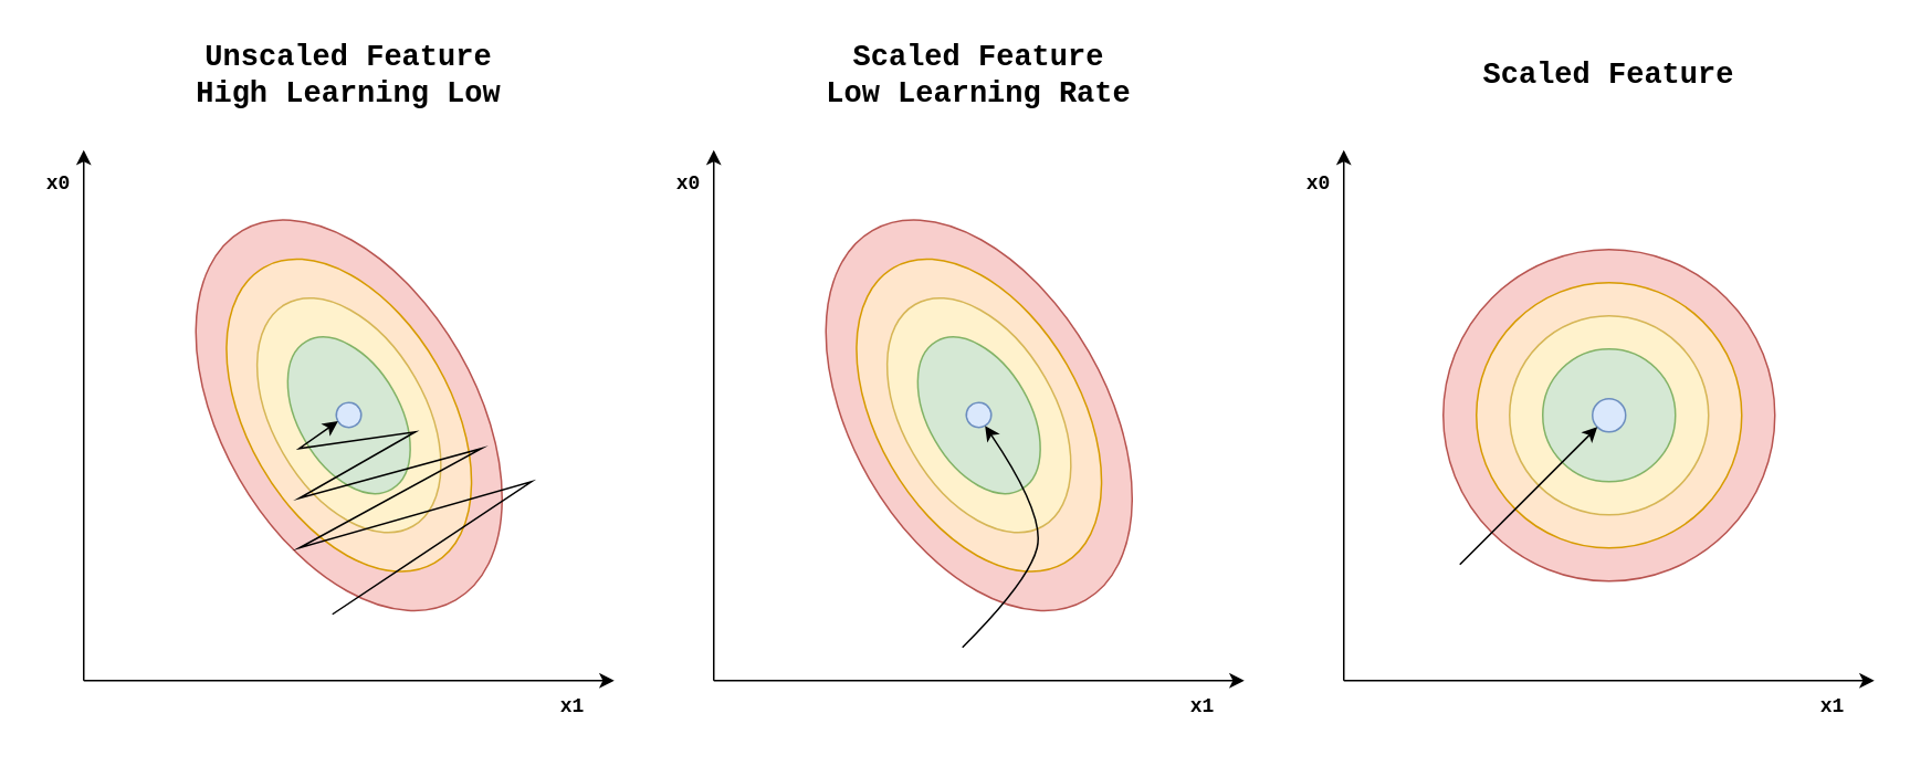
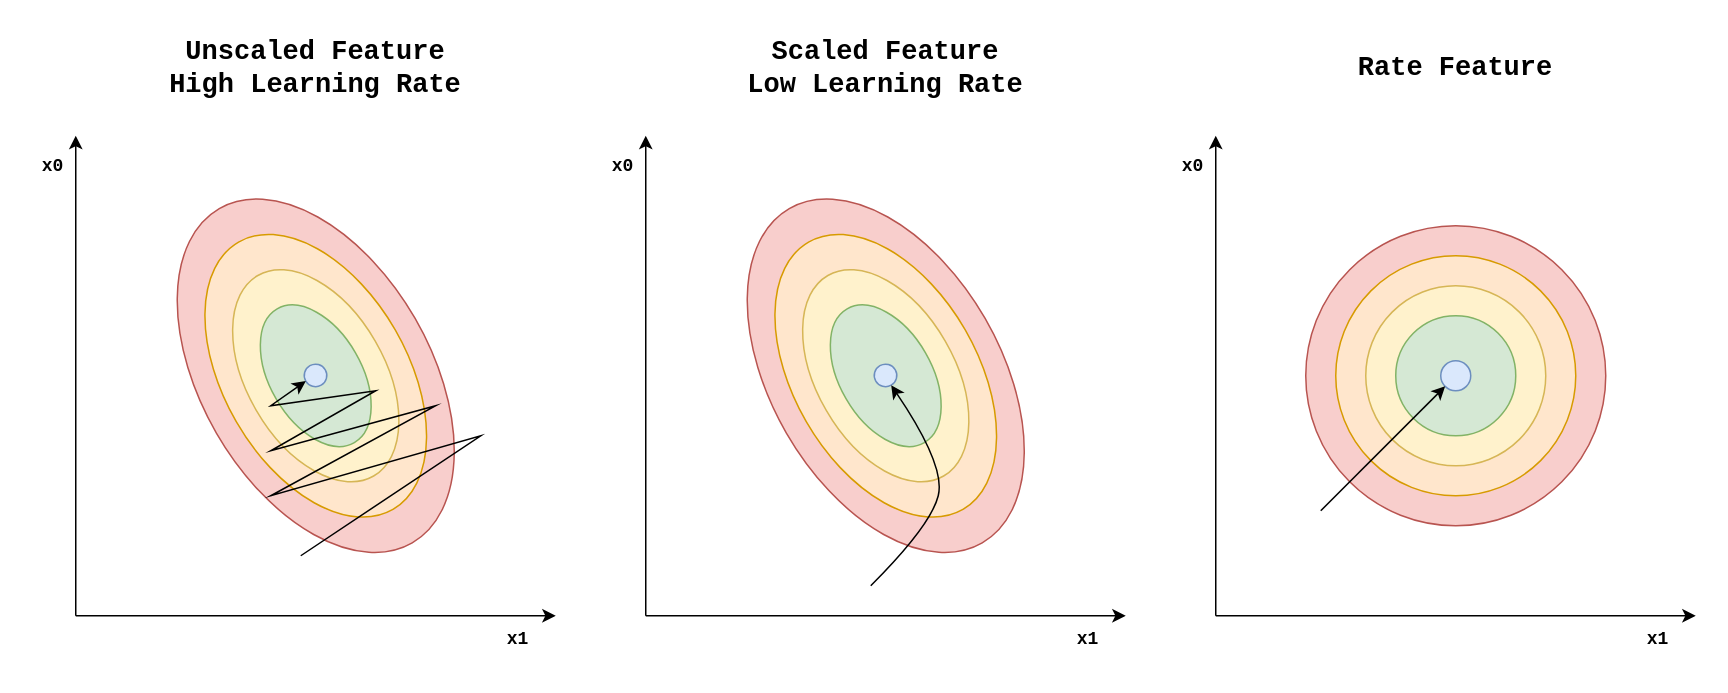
  <mxCell id="0" />
  <mxCell id="1" parent="0" />
  <mxCell id="2" value="" style="endArrow=classic;html=1;rounded=0;" edge="1" parent="1"><mxGeometry width="50" height="50" relative="1" as="geometry"><mxPoint x="430" y="410" as="sourcePoint" /><mxPoint x="430" y="90" as="targetPoint" /></mxGeometry></mxCell>
  <mxCell id="3" value="" style="endArrow=classic;html=1;rounded=0;" edge="1" parent="1"><mxGeometry width="50" height="50" relative="1" as="geometry"><mxPoint x="430" y="410" as="sourcePoint" /><mxPoint x="750" y="410" as="targetPoint" /></mxGeometry></mxCell>
  <mxCell id="4" value="&lt;b&gt;&lt;font face=&quot;Courier New&quot;&gt;x0&lt;/font&gt;&lt;/b&gt;" style="text;html=1;strokeColor=none;fillColor=none;align=center;verticalAlign=middle;whiteSpace=wrap;rounded=0;" vertex="1" parent="1"><mxGeometry x="400" y="100" width="30" height="20" as="geometry" /></mxCell>
  <mxCell id="5" value="" style="group" vertex="1" connectable="0" parent="1"><mxGeometry x="460" y="100" width="260" height="300" as="geometry" /></mxCell>
  <mxCell id="6" value="" style="ellipse;whiteSpace=wrap;html=1;fillColor=#f8cecc;rotation=-30;strokeColor=#b85450;" vertex="1" parent="5"><mxGeometry x="53.501" y="21.358" width="152.999" height="257.284" as="geometry" /></mxCell>
  <mxCell id="7" value="" style="ellipse;whiteSpace=wrap;html=1;fillColor=#ffe6cc;rotation=-30;strokeColor=#d79b00;" vertex="1" parent="5"><mxGeometry x="68.8" y="47.086" width="122.399" height="205.827" as="geometry" /></mxCell>
  <mxCell id="8" value="" style="ellipse;whiteSpace=wrap;html=1;fillColor=#fff2cc;rotation=-30;strokeColor=#d6b656;" vertex="1" parent="5"><mxGeometry x="84.1" y="72.815" width="91.799" height="154.371" as="geometry" /></mxCell>
  <mxCell id="9" value="" style="ellipse;whiteSpace=wrap;html=1;fillColor=#d5e8d4;rotation=-30;strokeColor=#82b366;" vertex="1" parent="5"><mxGeometry x="99.4" y="98.543" width="61.2" height="102.914" as="geometry" /></mxCell>
  <mxCell id="10" value="" style="ellipse;whiteSpace=wrap;html=1;aspect=fixed;strokeColor=#6c8ebf;fillColor=#dae8fc;rotation=-30;" vertex="1" parent="5"><mxGeometry x="122.35" y="142.281" width="15.028" height="15.028" as="geometry" /></mxCell>
  <mxCell id="11" value="" style="curved=1;endArrow=classic;html=1;rounded=0;entryX=0.5;entryY=1;entryDx=0;entryDy=0;" edge="1" parent="1" target="10"><mxGeometry width="50" height="50" relative="1" as="geometry"><mxPoint x="580" y="390" as="sourcePoint" /><mxPoint x="620" y="220" as="targetPoint" /><Array as="points"><mxPoint x="620" y="350" /><mxPoint x="630" y="310" /></Array></mxGeometry></mxCell>
  <mxCell id="12" value="" style="ellipse;whiteSpace=wrap;html=1;fillColor=#f8cecc;strokeColor=#b85450;" vertex="1" parent="1"><mxGeometry x="870" y="150" width="200" height="200" as="geometry" /></mxCell>
  <mxCell id="13" value="" style="ellipse;whiteSpace=wrap;html=1;fillColor=#ffe6cc;strokeColor=#d79b00;" vertex="1" parent="1"><mxGeometry x="890" y="170" width="160" height="160" as="geometry" /></mxCell>
  <mxCell id="14" value="" style="ellipse;whiteSpace=wrap;html=1;fillColor=#fff2cc;strokeColor=#d6b656;" vertex="1" parent="1"><mxGeometry x="910" y="190" width="120" height="120" as="geometry" /></mxCell>
  <mxCell id="15" value="" style="ellipse;whiteSpace=wrap;html=1;fillColor=#d5e8d4;strokeColor=#82b366;" vertex="1" parent="1"><mxGeometry x="930" y="210" width="80" height="80" as="geometry" /></mxCell>
  <mxCell id="16" value="" style="endArrow=classic;html=1;rounded=0;" edge="1" parent="1"><mxGeometry width="50" height="50" relative="1" as="geometry"><mxPoint x="810" y="410" as="sourcePoint" /><mxPoint x="810" y="90" as="targetPoint" /></mxGeometry></mxCell>
  <mxCell id="17" value="" style="endArrow=classic;html=1;rounded=0;" edge="1" parent="1"><mxGeometry width="50" height="50" relative="1" as="geometry"><mxPoint x="810" y="410" as="sourcePoint" /><mxPoint x="1130" y="410" as="targetPoint" /></mxGeometry></mxCell>
  <mxCell id="18" value="" style="ellipse;whiteSpace=wrap;html=1;aspect=fixed;strokeColor=#6c8ebf;fillColor=#dae8fc;" vertex="1" parent="1"><mxGeometry x="960" y="240" width="20" height="20" as="geometry" /></mxCell>
  <mxCell id="19" value="" style="endArrow=classic;html=1;rounded=0;exitX=0.05;exitY=0.95;exitDx=0;exitDy=0;exitPerimeter=0;entryX=0;entryY=1;entryDx=0;entryDy=0;" edge="1" parent="1" source="12" target="18"><mxGeometry width="50" height="50" relative="1" as="geometry"><mxPoint x="873.178" y="329.998" as="sourcePoint" /><mxPoint x="830" y="365.98" as="targetPoint" /></mxGeometry></mxCell>
  <mxCell id="20" value="&lt;b&gt;&lt;font face=&quot;Courier New&quot;&gt;x0&lt;/font&gt;&lt;/b&gt;" style="text;html=1;strokeColor=none;fillColor=none;align=center;verticalAlign=middle;whiteSpace=wrap;rounded=0;" vertex="1" parent="1"><mxGeometry x="780" y="100" width="30" height="20" as="geometry" /></mxCell>
  <mxCell id="21" value="&lt;font face=&quot;Courier New&quot;&gt;&lt;b&gt;x1&lt;/b&gt;&lt;/font&gt;" style="text;html=1;strokeColor=none;fillColor=none;align=center;verticalAlign=middle;whiteSpace=wrap;rounded=0;" vertex="1" parent="1"><mxGeometry x="1090" y="410" width="30" height="30" as="geometry" /></mxCell>
  <mxCell id="22" value="" style="endArrow=classic;html=1;rounded=0;" edge="1" parent="1"><mxGeometry width="50" height="50" relative="1" as="geometry"><mxPoint x="50" y="410" as="sourcePoint" /><mxPoint x="50" y="90" as="targetPoint" /></mxGeometry></mxCell>
  <mxCell id="23" value="" style="endArrow=classic;html=1;rounded=0;" edge="1" parent="1"><mxGeometry width="50" height="50" relative="1" as="geometry"><mxPoint x="50" y="410" as="sourcePoint" /><mxPoint x="370" y="410" as="targetPoint" /></mxGeometry></mxCell>
  <mxCell id="24" value="&lt;b&gt;&lt;font face=&quot;Courier New&quot;&gt;x0&lt;/font&gt;&lt;/b&gt;" style="text;html=1;strokeColor=none;fillColor=none;align=center;verticalAlign=middle;whiteSpace=wrap;rounded=0;" vertex="1" parent="1"><mxGeometry x="20" y="100" width="30" height="20" as="geometry" /></mxCell>
  <mxCell id="25" value="" style="group" vertex="1" connectable="0" parent="1"><mxGeometry x="80" y="100" width="260" height="300" as="geometry" /></mxCell>
  <mxCell id="26" value="" style="ellipse;whiteSpace=wrap;html=1;fillColor=#f8cecc;rotation=-30;strokeColor=#b85450;" vertex="1" parent="25"><mxGeometry x="53.501" y="21.358" width="152.999" height="257.284" as="geometry" /></mxCell>
  <mxCell id="27" value="" style="ellipse;whiteSpace=wrap;html=1;fillColor=#ffe6cc;rotation=-30;strokeColor=#d79b00;" vertex="1" parent="25"><mxGeometry x="68.8" y="47.086" width="122.399" height="205.827" as="geometry" /></mxCell>
  <mxCell id="28" value="" style="ellipse;whiteSpace=wrap;html=1;fillColor=#fff2cc;rotation=-30;strokeColor=#d6b656;" vertex="1" parent="25"><mxGeometry x="84.1" y="72.815" width="91.799" height="154.371" as="geometry" /></mxCell>
  <mxCell id="29" value="" style="ellipse;whiteSpace=wrap;html=1;fillColor=#d5e8d4;rotation=-30;strokeColor=#82b366;" vertex="1" parent="25"><mxGeometry x="99.4" y="98.543" width="61.2" height="102.914" as="geometry" /></mxCell>
  <mxCell id="30" value="" style="ellipse;whiteSpace=wrap;html=1;aspect=fixed;strokeColor=#6c8ebf;fillColor=#dae8fc;rotation=-30;" vertex="1" parent="25"><mxGeometry x="122.35" y="142.281" width="15.028" height="15.028" as="geometry" /></mxCell>
  <mxCell id="31" value="&lt;font face=&quot;Courier New&quot;&gt;&lt;b&gt;x1&lt;/b&gt;&lt;/font&gt;" style="text;html=1;strokeColor=none;fillColor=none;align=center;verticalAlign=middle;whiteSpace=wrap;rounded=0;" vertex="1" parent="1"><mxGeometry x="330" y="410" width="30" height="30" as="geometry" /></mxCell>
  <mxCell id="32" value="&lt;font face=&quot;Courier New&quot;&gt;&lt;b&gt;x1&lt;/b&gt;&lt;/font&gt;" style="text;html=1;strokeColor=none;fillColor=none;align=center;verticalAlign=middle;whiteSpace=wrap;rounded=0;" vertex="1" parent="1"><mxGeometry x="710" y="410" width="30" height="30" as="geometry" /></mxCell>
- <mxCell id="33" value="&lt;div&gt;&lt;font style=&quot;font-size: 18px;&quot; face=&quot;Courier New&quot;&gt;&lt;b&gt;Unscaled Feature&lt;/b&gt;&lt;/font&gt;&lt;/div&gt;&lt;div&gt;&lt;font style=&quot;font-size: 18px;&quot; face=&quot;Courier New&quot;&gt;&lt;b&gt;High Learning Low&lt;br&gt;&lt;/b&gt;&lt;/font&gt;&lt;/div&gt;" style="text;html=1;strokeColor=none;fillColor=none;align=center;verticalAlign=middle;whiteSpace=wrap;rounded=0;" vertex="1" parent="1"><mxGeometry x="65" y="20" width="290" height="50" as="geometry" /></mxCell>
+ <mxCell id="33" value="&lt;div&gt;&lt;font style=&quot;font-size: 18px;&quot; face=&quot;Courier New&quot;&gt;&lt;b&gt;Unscaled Feature&lt;/b&gt;&lt;/font&gt;&lt;/div&gt;&lt;div&gt;&lt;font style=&quot;font-size: 18px;&quot; face=&quot;Courier New&quot;&gt;&lt;b&gt;High Learning Rate&lt;br&gt;&lt;/b&gt;&lt;/font&gt;&lt;/div&gt;" style="text;html=1;strokeColor=none;fillColor=none;align=center;verticalAlign=middle;whiteSpace=wrap;rounded=0;" vertex="1" parent="1"><mxGeometry x="65" y="20" width="290" height="50" as="geometry" /></mxCell>
  <mxCell id="34" value="&lt;div&gt;&lt;font style=&quot;font-size: 18px;&quot; face=&quot;Courier New&quot;&gt;&lt;b&gt;Scaled Feature&lt;/b&gt;&lt;/font&gt;&lt;/div&gt;&lt;div&gt;&lt;font style=&quot;font-size: 18px;&quot; face=&quot;Courier New&quot;&gt;&lt;b&gt;Low Learning Rate&lt;br&gt;&lt;/b&gt;&lt;/font&gt;&lt;/div&gt;" style="text;html=1;strokeColor=none;fillColor=none;align=center;verticalAlign=middle;whiteSpace=wrap;rounded=0;" vertex="1" parent="1"><mxGeometry x="445" y="20" width="290" height="50" as="geometry" /></mxCell>
- <mxCell id="35" value="&lt;div&gt;&lt;font style=&quot;font-size: 18px;&quot; face=&quot;Courier New&quot;&gt;&lt;b&gt;Scaled Feature&lt;/b&gt;&lt;/font&gt;&lt;/div&gt;" style="text;html=1;strokeColor=none;fillColor=none;align=center;verticalAlign=middle;whiteSpace=wrap;rounded=0;" vertex="1" parent="1"><mxGeometry x="825" y="20" width="290" height="50" as="geometry" /></mxCell>
+ <mxCell id="35" value="&lt;div&gt;&lt;font style=&quot;font-size: 18px;&quot; face=&quot;Courier New&quot;&gt;&lt;b&gt;Rate Feature&lt;/b&gt;&lt;/font&gt;&lt;/div&gt;" style="text;html=1;strokeColor=none;fillColor=none;align=center;verticalAlign=middle;whiteSpace=wrap;rounded=0;" vertex="1" parent="1"><mxGeometry x="825" y="20" width="290" height="50" as="geometry" /></mxCell>
  <mxCell id="36" value="" style="endArrow=classic;html=1;rounded=0;entryX=0;entryY=0.5;entryDx=0;entryDy=0;" edge="1" parent="1" target="30"><mxGeometry width="50" height="50" relative="1" as="geometry"><mxPoint x="200" y="370" as="sourcePoint" /><mxPoint x="270" y="240" as="targetPoint" /><Array as="points"><mxPoint x="320" y="290" /><mxPoint x="180" y="330" /><mxPoint x="290" y="270" /><mxPoint x="180" y="300" /><mxPoint x="250" y="260" /><mxPoint x="180" y="270" /></Array></mxGeometry></mxCell>
